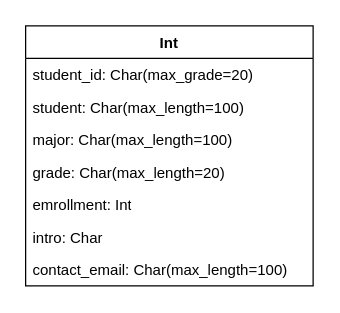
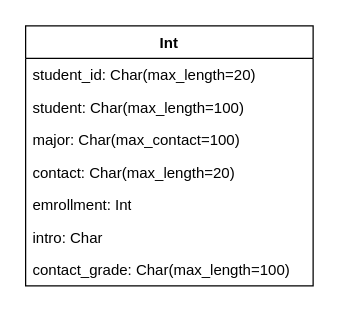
  <mxCell id="0" />
  <mxCell id="1" parent="0" />
  <mxCell id="2" value="Int" style="swimlane;fontStyle=1;align=center;verticalAlign=top;childLayout=stackLayout;horizontal=1;startSize=26;horizontalStack=0;resizeParent=1;resizeParentMax=0;resizeLast=0;collapsible=1;marginBottom=0;whiteSpace=wrap;html=1;" vertex="1" parent="1"><mxGeometry x="20" y="20" width="230" height="208" as="geometry" /></mxCell>
- <mxCell id="3" value="student_id: Char(max_grade=20)" style="text;strokeColor=none;fillColor=none;align=left;verticalAlign=top;spacingLeft=4;spacingRight=4;overflow=hidden;rotatable=0;points=[[0,0.5],[1,0.5]];portConstraint=eastwest;whiteSpace=wrap;html=1;" vertex="1" parent="2"><mxGeometry y="26" width="230" height="26" as="geometry" /></mxCell>
+ <mxCell id="3" value="student_id: Char(max_length=20)" style="text;strokeColor=none;fillColor=none;align=left;verticalAlign=top;spacingLeft=4;spacingRight=4;overflow=hidden;rotatable=0;points=[[0,0.5],[1,0.5]];portConstraint=eastwest;whiteSpace=wrap;html=1;" vertex="1" parent="2"><mxGeometry y="26" width="230" height="26" as="geometry" /></mxCell>
  <mxCell id="4" value="student: Char(max_length=100)" style="text;strokeColor=none;fillColor=none;align=left;verticalAlign=top;spacingLeft=4;spacingRight=4;overflow=hidden;rotatable=0;points=[[0,0.5],[1,0.5]];portConstraint=eastwest;whiteSpace=wrap;html=1;" vertex="1" parent="2"><mxGeometry y="52" width="230" height="26" as="geometry" /></mxCell>
- <mxCell id="5" value="major: Char(max_length=100)" style="text;strokeColor=none;fillColor=none;align=left;verticalAlign=top;spacingLeft=4;spacingRight=4;overflow=hidden;rotatable=0;points=[[0,0.5],[1,0.5]];portConstraint=eastwest;whiteSpace=wrap;html=1;" vertex="1" parent="2"><mxGeometry y="78" width="230" height="26" as="geometry" /></mxCell>
- <mxCell id="6" value="grade: Char(max_length=20)" style="text;strokeColor=none;fillColor=none;align=left;verticalAlign=top;spacingLeft=4;spacingRight=4;overflow=hidden;rotatable=0;points=[[0,0.5],[1,0.5]];portConstraint=eastwest;whiteSpace=wrap;html=1;" vertex="1" parent="2"><mxGeometry y="104" width="230" height="26" as="geometry" /></mxCell>
+ <mxCell id="5" value="major: Char(max_contact=100)" style="text;strokeColor=none;fillColor=none;align=left;verticalAlign=top;spacingLeft=4;spacingRight=4;overflow=hidden;rotatable=0;points=[[0,0.5],[1,0.5]];portConstraint=eastwest;whiteSpace=wrap;html=1;" vertex="1" parent="2"><mxGeometry y="78" width="230" height="26" as="geometry" /></mxCell>
+ <mxCell id="6" value="contact: Char(max_length=20)" style="text;strokeColor=none;fillColor=none;align=left;verticalAlign=top;spacingLeft=4;spacingRight=4;overflow=hidden;rotatable=0;points=[[0,0.5],[1,0.5]];portConstraint=eastwest;whiteSpace=wrap;html=1;" vertex="1" parent="2"><mxGeometry y="104" width="230" height="26" as="geometry" /></mxCell>
  <mxCell id="7" value="emrollment: Int" style="text;strokeColor=none;fillColor=none;align=left;verticalAlign=top;spacingLeft=4;spacingRight=4;overflow=hidden;rotatable=0;points=[[0,0.5],[1,0.5]];portConstraint=eastwest;whiteSpace=wrap;html=1;" vertex="1" parent="2"><mxGeometry y="130" width="230" height="26" as="geometry" /></mxCell>
  <mxCell id="8" value="intro: Char" style="text;strokeColor=none;fillColor=none;align=left;verticalAlign=top;spacingLeft=4;spacingRight=4;overflow=hidden;rotatable=0;points=[[0,0.5],[1,0.5]];portConstraint=eastwest;whiteSpace=wrap;html=1;" vertex="1" parent="2"><mxGeometry y="156" width="230" height="26" as="geometry" /></mxCell>
- <mxCell id="9" value="contact_email: Char(max_length=100)" style="text;strokeColor=none;fillColor=none;align=left;verticalAlign=top;spacingLeft=4;spacingRight=4;overflow=hidden;rotatable=0;points=[[0,0.5],[1,0.5]];portConstraint=eastwest;whiteSpace=wrap;html=1;" vertex="1" parent="2"><mxGeometry y="182" width="230" height="26" as="geometry" /></mxCell>
+ <mxCell id="9" value="contact_grade: Char(max_length=100)" style="text;strokeColor=none;fillColor=none;align=left;verticalAlign=top;spacingLeft=4;spacingRight=4;overflow=hidden;rotatable=0;points=[[0,0.5],[1,0.5]];portConstraint=eastwest;whiteSpace=wrap;html=1;" vertex="1" parent="2"><mxGeometry y="182" width="230" height="26" as="geometry" /></mxCell>
